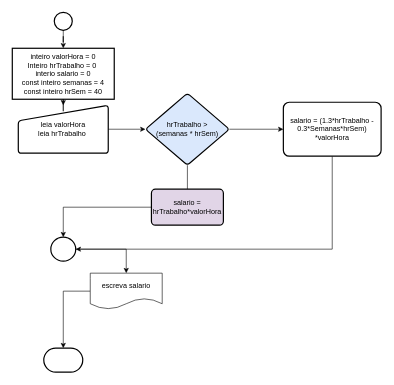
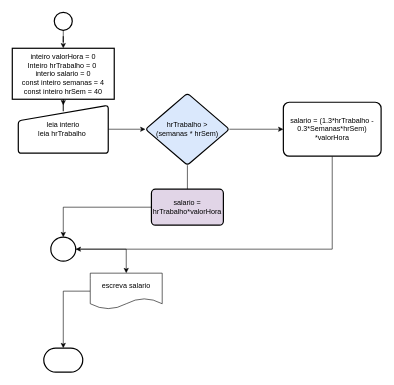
  <mxCell id="0" />
  <mxCell id="1" parent="0" />
  <mxCell id="2" value="" style="edgeStyle=orthogonalEdgeStyle;rounded=0;orthogonalLoop=1;jettySize=auto;html=1;" edge="1" parent="1" source="3" target="6"><mxGeometry relative="1" as="geometry" /></mxCell>
  <mxCell id="3" value="" style="strokeWidth=2;html=1;shape=mxgraph.flowchart.start_2;whiteSpace=wrap;" vertex="1" parent="1"><mxGeometry x="90" y="20" width="30" height="30" as="geometry" /></mxCell>
  <mxCell id="4" value="" style="strokeWidth=2;html=1;shape=mxgraph.flowchart.terminator;whiteSpace=wrap;" vertex="1" parent="1"><mxGeometry x="72.5" y="580" width="65" height="40" as="geometry" /></mxCell>
  <mxCell id="5" value="" style="edgeStyle=orthogonalEdgeStyle;rounded=0;orthogonalLoop=1;jettySize=auto;html=1;" edge="1" parent="1" source="6" target="8"><mxGeometry relative="1" as="geometry" /></mxCell>
  <mxCell id="6" value="inteiro valorHora = 0&lt;br&gt;Inteiro hrTrabalho = 0&amp;nbsp;&lt;br&gt;interio salario = 0&lt;br&gt;const inteiro semanas = 4&lt;br&gt;const inteiro hrSem = 40" style="whiteSpace=wrap;html=1;strokeWidth=2;" vertex="1" parent="1"><mxGeometry x="20" y="80" width="170" height="85" as="geometry" /></mxCell>
  <mxCell id="7" value="" style="edgeStyle=orthogonalEdgeStyle;rounded=0;orthogonalLoop=1;jettySize=auto;html=1;" edge="1" parent="1" source="8" target="11"><mxGeometry relative="1" as="geometry" /></mxCell>
- <mxCell id="8" value="leia valorHora&lt;br style=&quot;border-color: var(--border-color);&quot;&gt;leia hrTrabalho&amp;nbsp;" style="html=1;strokeWidth=2;shape=manualInput;whiteSpace=wrap;rounded=1;size=26;arcSize=11;" vertex="1" parent="1"><mxGeometry x="30" y="175" width="150" height="80" as="geometry" /></mxCell>
+ <mxCell id="8" value="leia interio&lt;br style=&quot;border-color: var(--border-color);&quot;&gt;leia hrTrabalho&amp;nbsp;" style="html=1;strokeWidth=2;shape=manualInput;whiteSpace=wrap;rounded=1;size=26;arcSize=11;" vertex="1" parent="1"><mxGeometry x="30" y="175" width="150" height="80" as="geometry" /></mxCell>
  <mxCell id="9" value="" style="edgeStyle=orthogonalEdgeStyle;rounded=0;orthogonalLoop=1;jettySize=auto;html=1;endArrow=none;" edge="1" parent="1" source="11" target="13"><mxGeometry relative="1" as="geometry" /></mxCell>
  <mxCell id="10" value="" style="edgeStyle=orthogonalEdgeStyle;rounded=0;orthogonalLoop=1;jettySize=auto;html=1;" edge="1" parent="1" source="11" target="15"><mxGeometry relative="1" as="geometry" /></mxCell>
  <mxCell id="11" value="hrTrabalho&amp;nbsp;&amp;gt; &lt;br&gt;(semanas * hrSem)" style="rhombus;whiteSpace=wrap;html=1;strokeWidth=2;rounded=1;arcSize=11;fillColor=#dae8fc;" vertex="1" parent="1"><mxGeometry x="242" y="155" width="140" height="120" as="geometry" /></mxCell>
  <mxCell id="12" style="edgeStyle=orthogonalEdgeStyle;rounded=0;orthogonalLoop=1;jettySize=auto;html=1;entryX=0.5;entryY=0;entryDx=0;entryDy=0;" edge="1" parent="1" source="13" target="17"><mxGeometry relative="1" as="geometry" /></mxCell>
  <mxCell id="13" value="salario = hrTrabalho*valorHora" style="whiteSpace=wrap;html=1;strokeWidth=2;rounded=1;arcSize=11;fillColor=#e1d5e7;" vertex="1" parent="1"><mxGeometry x="252" y="315" width="120" height="60" as="geometry" /></mxCell>
  <mxCell id="14" value="" style="edgeStyle=orthogonalEdgeStyle;rounded=0;orthogonalLoop=1;jettySize=auto;html=1;" edge="1" parent="1" source="15" target="17"><mxGeometry relative="1" as="geometry"><Array as="points"><mxPoint x="554" y="415" /></Array></mxGeometry></mxCell>
  <mxCell id="15" value="salario = (1.3*hrTrabalho - 0.3*Semanas*hrSem)&lt;br&gt;*valorHora" style="whiteSpace=wrap;html=1;strokeWidth=2;rounded=1;arcSize=11;" vertex="1" parent="1"><mxGeometry x="472" y="170" width="163" height="90" as="geometry" /></mxCell>
  <mxCell id="16" value="" style="edgeStyle=orthogonalEdgeStyle;rounded=0;orthogonalLoop=1;jettySize=auto;html=1;" edge="1" parent="1" source="17" target="19"><mxGeometry relative="1" as="geometry" /></mxCell>
  <mxCell id="17" value="" style="ellipse;whiteSpace=wrap;html=1;strokeWidth=2;rounded=1;arcSize=11;" vertex="1" parent="1"><mxGeometry x="84.25" y="395" width="41.5" height="40" as="geometry" /></mxCell>
  <mxCell id="18" value="" style="edgeStyle=orthogonalEdgeStyle;rounded=0;orthogonalLoop=1;jettySize=auto;html=1;" edge="1" parent="1" source="19" target="4"><mxGeometry relative="1" as="geometry" /></mxCell>
  <mxCell id="19" value="escreva salario" style="shape=document;whiteSpace=wrap;html=1;boundedLbl=1;" vertex="1" parent="1"><mxGeometry x="150" y="455" width="120" height="60" as="geometry" /></mxCell>
